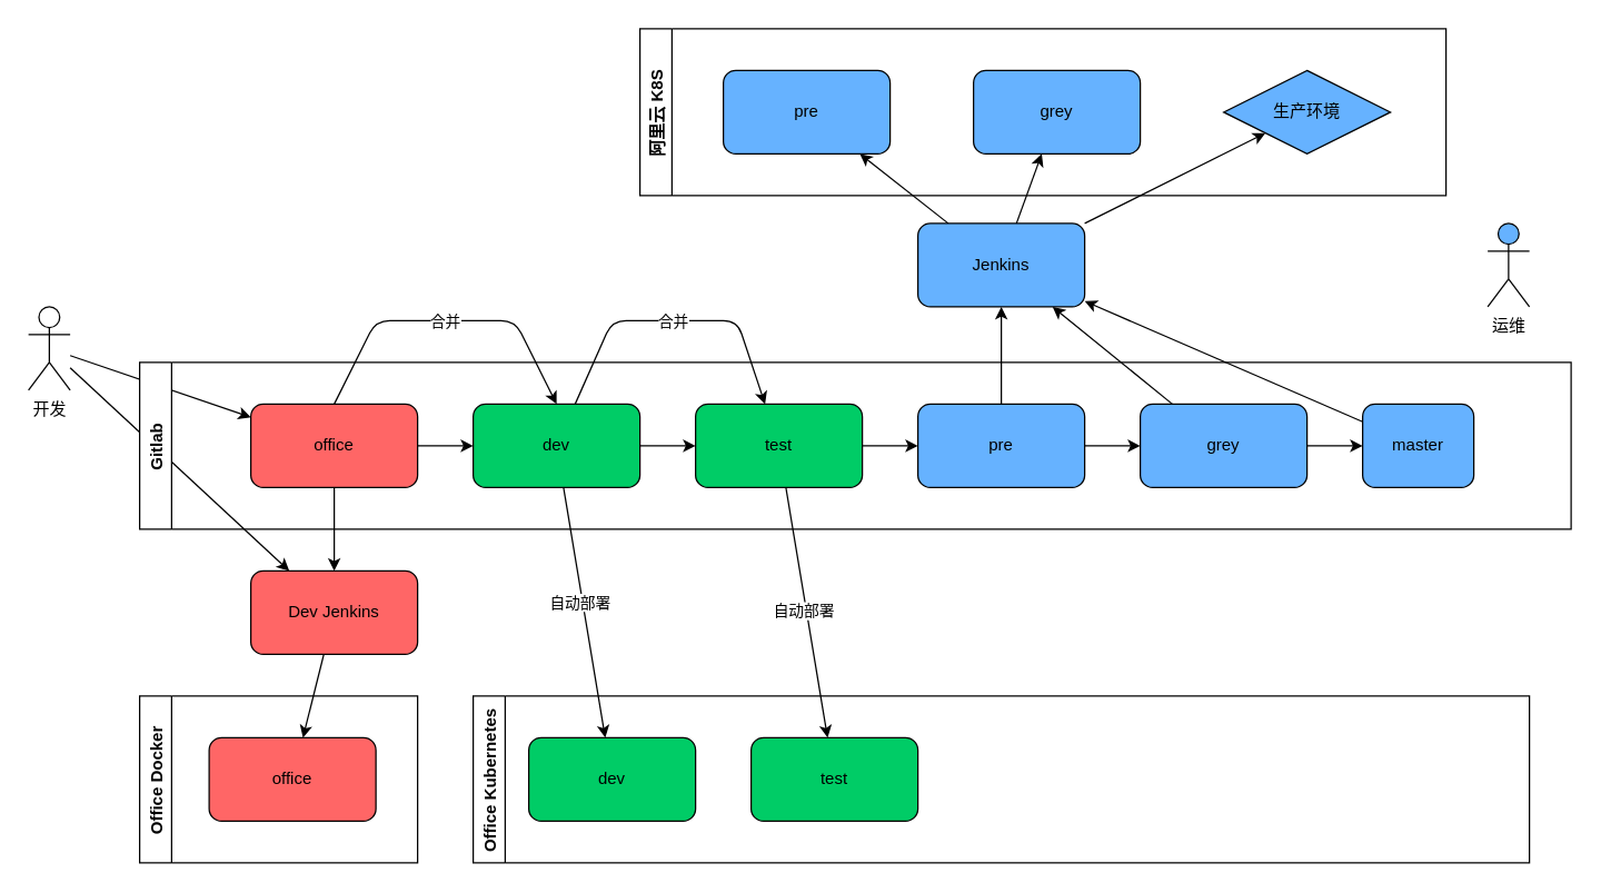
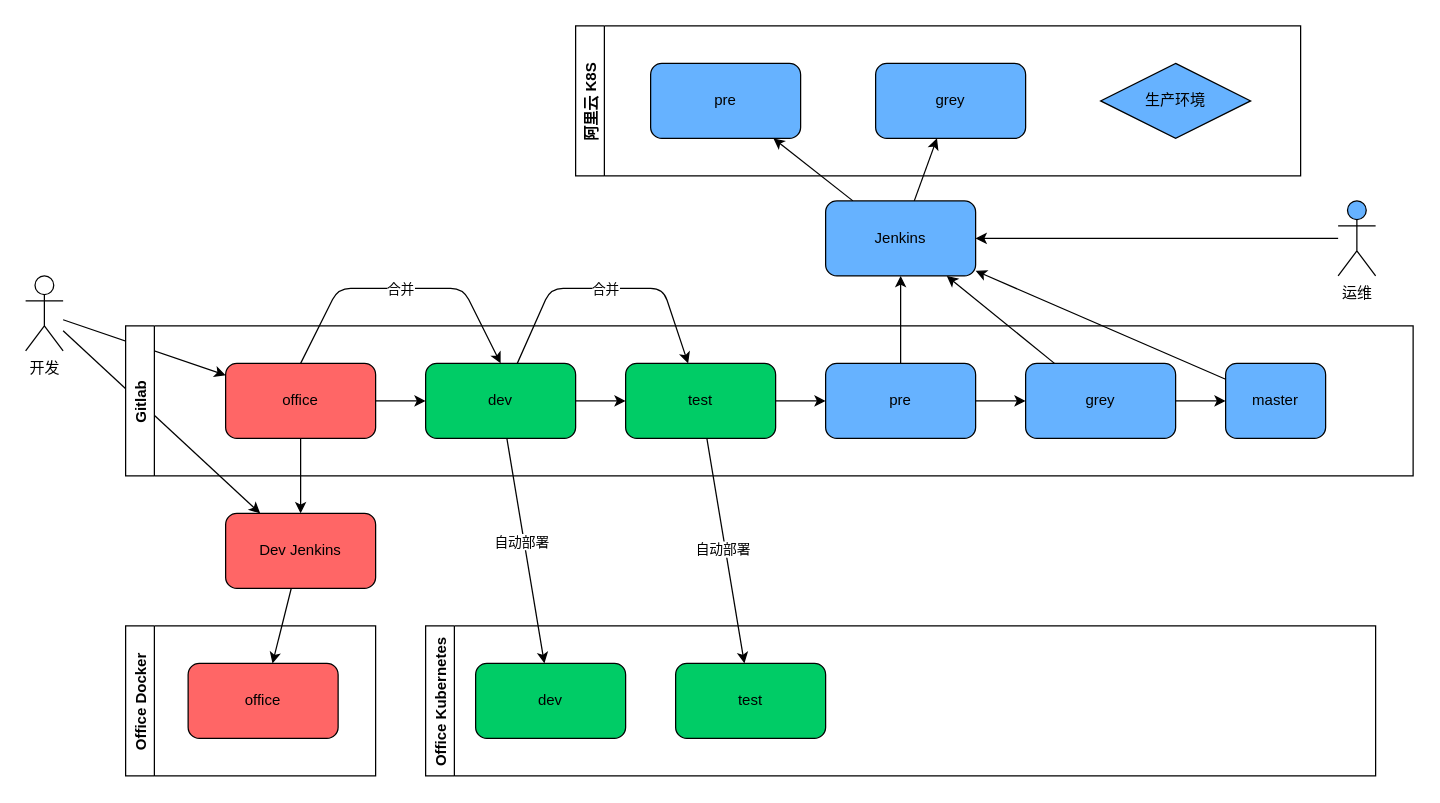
  <mxCell id="0" />
  <mxCell id="1" parent="0" />
  <mxCell id="2" style="edgeStyle=none;html=1;" edge="1" parent="1" source="4" target="10"><mxGeometry relative="1" as="geometry" /></mxCell>
  <mxCell id="3" style="edgeStyle=none;html=1;fillColor=#66B2FF;" edge="1" parent="1" source="4" target="42"><mxGeometry relative="1" as="geometry" /></mxCell>
  <mxCell id="4" value="开发" style="shape=umlActor;verticalLabelPosition=bottom;verticalAlign=top;html=1;outlineConnect=0;" vertex="1" parent="1"><mxGeometry x="20" y="220" width="30" height="60" as="geometry" /></mxCell>
  <mxCell id="5" value="Office Kubernetes" style="swimlane;horizontal=0;" vertex="1" parent="1"><mxGeometry x="340" y="500" width="760" height="120" as="geometry" /></mxCell>
  <mxCell id="6" value="dev" style="rounded=1;whiteSpace=wrap;html=1;fillColor=#00CC66;" vertex="1" parent="5"><mxGeometry x="40" y="30" width="120" height="60" as="geometry" /></mxCell>
  <mxCell id="7" value="test" style="rounded=1;whiteSpace=wrap;html=1;fillColor=#00CC66;" vertex="1" parent="5"><mxGeometry x="200" y="30" width="120" height="60" as="geometry" /></mxCell>
  <mxCell id="8" value="Gitlab" style="swimlane;horizontal=0;" vertex="1" parent="1"><mxGeometry x="100" y="260" width="1030" height="120" as="geometry" /></mxCell>
  <mxCell id="9" style="edgeStyle=none;html=1;" edge="1" parent="8" source="10" target="12"><mxGeometry relative="1" as="geometry" /></mxCell>
  <mxCell id="10" value="office" style="rounded=1;whiteSpace=wrap;html=1;fillColor=#FF6666;" vertex="1" parent="8"><mxGeometry x="80" y="30" width="120" height="60" as="geometry" /></mxCell>
  <mxCell id="11" style="edgeStyle=none;html=1;" edge="1" parent="8" source="12" target="14"><mxGeometry relative="1" as="geometry" /></mxCell>
  <mxCell id="12" value="dev" style="rounded=1;whiteSpace=wrap;html=1;fillColor=#00CC66;" vertex="1" parent="8"><mxGeometry x="240" y="30" width="120" height="60" as="geometry" /></mxCell>
  <mxCell id="13" style="edgeStyle=none;html=1;" edge="1" parent="8" source="14" target="16"><mxGeometry relative="1" as="geometry" /></mxCell>
  <mxCell id="14" value="test" style="rounded=1;whiteSpace=wrap;html=1;fillColor=#00CC66;" vertex="1" parent="8"><mxGeometry x="400" y="30" width="120" height="60" as="geometry" /></mxCell>
  <mxCell id="15" style="edgeStyle=none;html=1;fillColor=#66B2FF;" edge="1" parent="8" source="16" target="18"><mxGeometry relative="1" as="geometry" /></mxCell>
  <mxCell id="16" value="pre" style="rounded=1;whiteSpace=wrap;html=1;fillColor=#66B2FF;" vertex="1" parent="8"><mxGeometry x="560" y="30" width="120" height="60" as="geometry" /></mxCell>
  <mxCell id="17" style="edgeStyle=none;html=1;fillColor=#66B2FF;" edge="1" parent="8" source="18" target="19"><mxGeometry relative="1" as="geometry" /></mxCell>
  <mxCell id="18" value="grey" style="rounded=1;whiteSpace=wrap;html=1;fillColor=#66B2FF;" vertex="1" parent="8"><mxGeometry x="720" y="30" width="120" height="60" as="geometry" /></mxCell>
  <mxCell id="19" value="master" style="rounded=1;whiteSpace=wrap;html=1;fillColor=#66B2FF;" vertex="1" parent="8"><mxGeometry x="880" y="30" width="80" height="60" as="geometry" /></mxCell>
  <mxCell id="20" value="" style="endArrow=classic;html=1;fillColor=#66B2FF;exitX=0.5;exitY=0;exitDx=0;exitDy=0;entryX=0.5;entryY=0;entryDx=0;entryDy=0;" edge="1" parent="8" source="10" target="12"><mxGeometry relative="1" as="geometry"><mxPoint x="175" y="-170" as="sourcePoint" /><mxPoint x="105" y="-10" as="targetPoint" /><Array as="points"><mxPoint x="170" y="-30" /><mxPoint x="270" y="-30" /></Array></mxGeometry></mxCell>
  <mxCell id="21" value="合并" style="edgeLabel;resizable=0;html=1;align=center;verticalAlign=middle;fillColor=#66B2FF;" connectable="0" vertex="1" parent="20"><mxGeometry relative="1" as="geometry" /></mxCell>
  <mxCell id="22" value="" style="endArrow=classic;html=1;fillColor=#66B2FF;" edge="1" parent="8" source="12" target="14"><mxGeometry relative="1" as="geometry"><mxPoint x="310" y="40" as="sourcePoint" /><mxPoint x="470" y="40" as="targetPoint" /><Array as="points"><mxPoint x="340" y="-30" /><mxPoint x="430" y="-30" /></Array></mxGeometry></mxCell>
  <mxCell id="23" value="合并" style="edgeLabel;resizable=0;html=1;align=center;verticalAlign=middle;fillColor=#66B2FF;" connectable="0" vertex="1" parent="22"><mxGeometry relative="1" as="geometry" /></mxCell>
  <mxCell id="24" value="阿里云 K8S" style="swimlane;horizontal=0;" vertex="1" parent="1"><mxGeometry x="460" y="20" width="580" height="120" as="geometry" /></mxCell>
  <mxCell id="25" value="pre" style="rounded=1;whiteSpace=wrap;html=1;fillColor=#66B2FF;" vertex="1" parent="24"><mxGeometry x="60" y="30" width="120" height="60" as="geometry" /></mxCell>
  <mxCell id="26" value="grey" style="rounded=1;whiteSpace=wrap;html=1;fillColor=#66B2FF;" vertex="1" parent="24"><mxGeometry x="240" y="30" width="120" height="60" as="geometry" /></mxCell>
  <mxCell id="27" value="生产环境" style="rhombus;whiteSpace=wrap;html=1;fillColor=#66B2FF;" vertex="1" parent="24"><mxGeometry x="420" y="30" width="120" height="60" as="geometry" /></mxCell>
  <mxCell id="28" style="edgeStyle=none;html=1;" edge="1" parent="1" source="31" target="25"><mxGeometry relative="1" as="geometry" /></mxCell>
  <mxCell id="29" style="edgeStyle=none;html=1;fillColor=#66B2FF;" edge="1" parent="1" source="31" target="26"><mxGeometry relative="1" as="geometry" /></mxCell>
- <mxCell id="30" style="edgeStyle=none;html=1;fillColor=#66B2FF;" edge="1" parent="1" source="31" target="27"><mxGeometry relative="1" as="geometry" /></mxCell>
  <mxCell id="31" value="Jenkins" style="rounded=1;whiteSpace=wrap;html=1;fillColor=#66B2FF;" vertex="1" parent="1"><mxGeometry x="660" y="160" width="120" height="60" as="geometry" /></mxCell>
  <mxCell id="32" style="edgeStyle=none;html=1;fillColor=#66B2FF;" edge="1" parent="1" source="16" target="31"><mxGeometry relative="1" as="geometry" /></mxCell>
  <mxCell id="33" style="edgeStyle=none;html=1;fillColor=#66B2FF;" edge="1" parent="1" source="18" target="31"><mxGeometry relative="1" as="geometry" /></mxCell>
  <mxCell id="34" style="edgeStyle=none;html=1;fillColor=#66B2FF;" edge="1" parent="1" source="19" target="31"><mxGeometry relative="1" as="geometry" /></mxCell>
  <mxCell id="35" style="edgeStyle=none;html=1;" edge="1" parent="1" source="12" target="6"><mxGeometry relative="1" as="geometry" /></mxCell>
  <mxCell id="36" value="自动部署" style="edgeLabel;html=1;align=center;verticalAlign=middle;resizable=0;points=[];" vertex="1" connectable="0" parent="35"><mxGeometry x="-0.086" y="-2" relative="1" as="geometry"><mxPoint as="offset" /></mxGeometry></mxCell>
  <mxCell id="37" style="edgeStyle=none;html=1;" edge="1" parent="1" source="14" target="7"><mxGeometry relative="1" as="geometry" /></mxCell>
  <mxCell id="38" value="自动部署" style="edgeLabel;html=1;align=center;verticalAlign=middle;resizable=0;points=[];" vertex="1" connectable="0" parent="37"><mxGeometry x="-0.02" y="-2" relative="1" as="geometry"><mxPoint as="offset" /></mxGeometry></mxCell>
  <mxCell id="39" value="Office Docker" style="swimlane;horizontal=0;" vertex="1" parent="1"><mxGeometry x="100" y="500" width="200" height="120" as="geometry" /></mxCell>
  <mxCell id="40" value="office" style="rounded=1;whiteSpace=wrap;html=1;fillColor=#FF6666;" vertex="1" parent="39"><mxGeometry x="50" y="30" width="120" height="60" as="geometry" /></mxCell>
  <mxCell id="41" style="edgeStyle=none;html=1;" edge="1" parent="1" source="42" target="40"><mxGeometry relative="1" as="geometry" /></mxCell>
  <mxCell id="42" value="Dev Jenkins" style="rounded=1;whiteSpace=wrap;html=1;fillColor=#FF6666;" vertex="1" parent="1"><mxGeometry x="180" y="410" width="120" height="60" as="geometry" /></mxCell>
  <mxCell id="43" style="edgeStyle=none;html=1;" edge="1" parent="1" source="10" target="42"><mxGeometry relative="1" as="geometry" /></mxCell>
+ <mxCell id="44" style="edgeStyle=none;html=1;fillColor=#66B2FF;" edge="1" parent="1" source="45" target="31"><mxGeometry relative="1" as="geometry" /></mxCell>
  <mxCell id="45" value="运维" style="shape=umlActor;verticalLabelPosition=bottom;verticalAlign=top;html=1;outlineConnect=0;fillColor=#66B2FF;" vertex="1" parent="1"><mxGeometry x="1070" y="160" width="30" height="60" as="geometry" /></mxCell>
